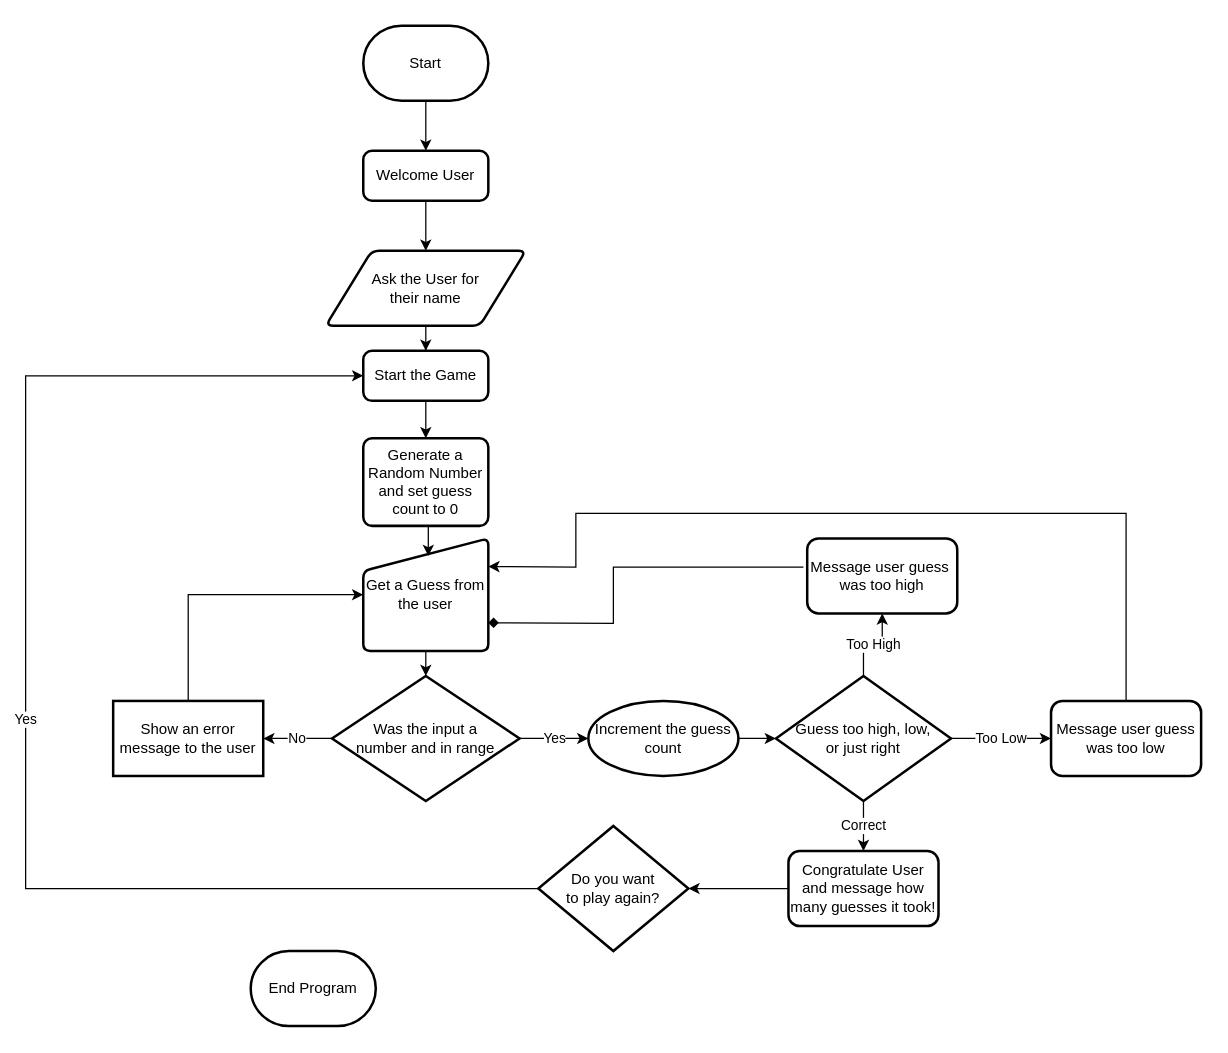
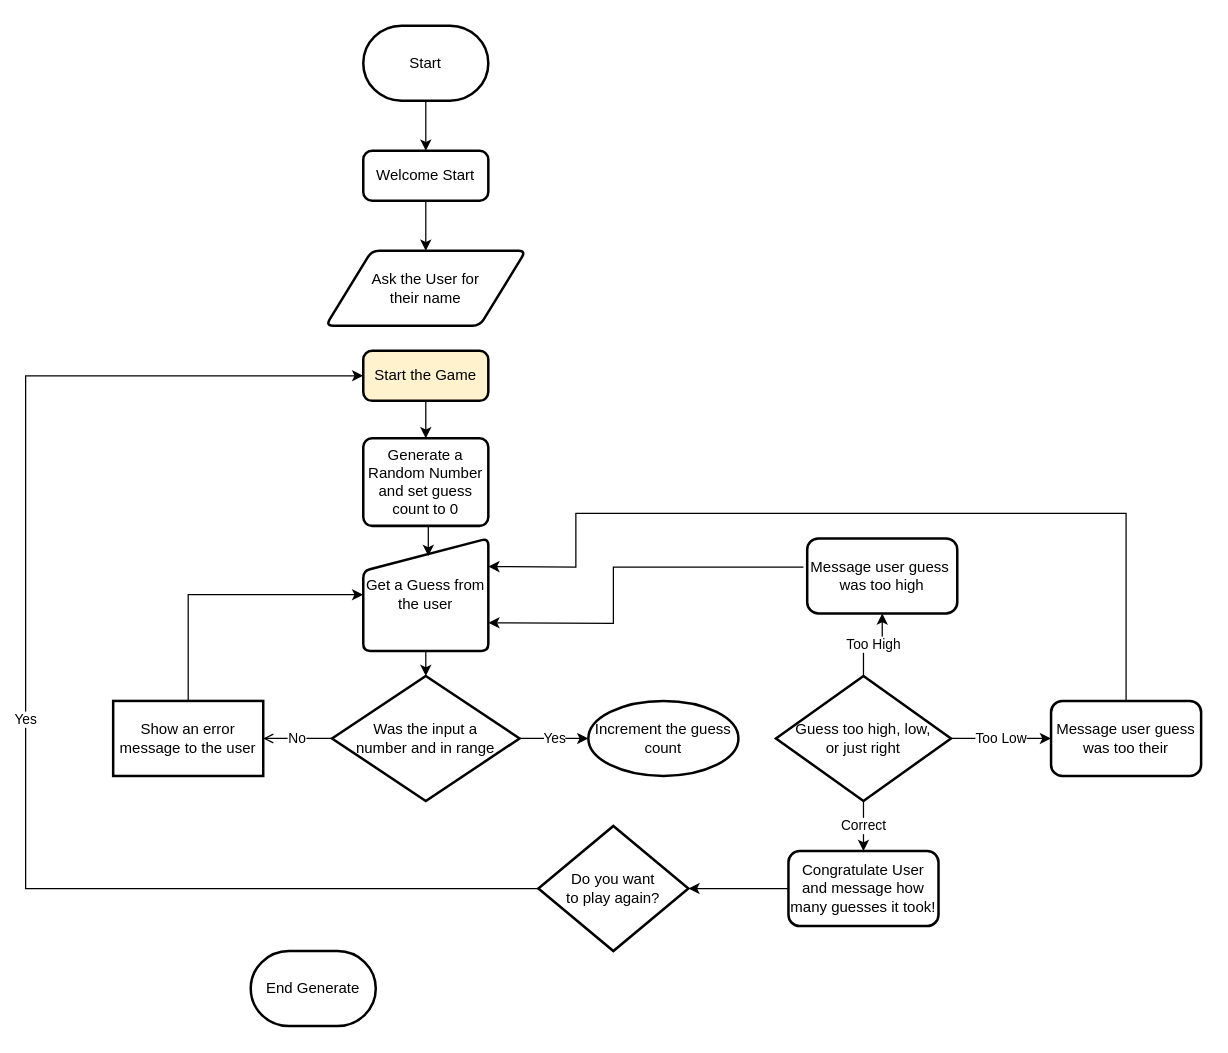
  <mxCell id="0" />
  <mxCell id="1" parent="0" />
  <mxCell id="2" value="" style="edgeStyle=orthogonalEdgeStyle;rounded=0;orthogonalLoop=1;jettySize=auto;html=1;" edge="1" parent="1" source="3" target="5"><mxGeometry relative="1" as="geometry" /></mxCell>
  <mxCell id="3" value="Start" style="strokeWidth=2;html=1;shape=mxgraph.flowchart.terminator;whiteSpace=wrap;" vertex="1" parent="1"><mxGeometry x="290" y="20" width="100" height="60" as="geometry" /></mxCell>
  <mxCell id="4" value="" style="edgeStyle=orthogonalEdgeStyle;rounded=0;orthogonalLoop=1;jettySize=auto;html=1;" edge="1" parent="1" source="5" target="7"><mxGeometry relative="1" as="geometry" /></mxCell>
- <mxCell id="5" value="Welcome User" style="rounded=1;whiteSpace=wrap;html=1;absoluteArcSize=1;arcSize=14;strokeWidth=2;" vertex="1" parent="1"><mxGeometry x="290" y="120" width="100" height="40" as="geometry" /></mxCell>
- <mxCell id="6" value="" style="edgeStyle=orthogonalEdgeStyle;rounded=0;orthogonalLoop=1;jettySize=auto;html=1;" edge="1" parent="1" source="7" target="9"><mxGeometry relative="1" as="geometry" /></mxCell>
+ <mxCell id="5" value="Welcome Start" style="rounded=1;whiteSpace=wrap;html=1;absoluteArcSize=1;arcSize=14;strokeWidth=2;" vertex="1" parent="1"><mxGeometry x="290" y="120" width="100" height="40" as="geometry" /></mxCell>
  <mxCell id="7" value="Ask the User for&lt;div&gt;their name&lt;/div&gt;" style="shape=parallelogram;html=1;strokeWidth=2;perimeter=parallelogramPerimeter;whiteSpace=wrap;rounded=1;arcSize=12;size=0.23;" vertex="1" parent="1"><mxGeometry x="260" y="200" width="160" height="60" as="geometry" /></mxCell>
  <mxCell id="8" value="" style="edgeStyle=orthogonalEdgeStyle;rounded=0;orthogonalLoop=1;jettySize=auto;html=1;entryX=0.5;entryY=0;entryDx=0;entryDy=0;" edge="1" parent="1" source="9" target="10"><mxGeometry relative="1" as="geometry" /></mxCell>
- <mxCell id="9" value="Start the Game" style="rounded=1;whiteSpace=wrap;html=1;absoluteArcSize=1;arcSize=14;strokeWidth=2;" vertex="1" parent="1"><mxGeometry x="290" y="280" width="100" height="40" as="geometry" /></mxCell>
+ <mxCell id="9" value="Start the Game" style="rounded=1;whiteSpace=wrap;html=1;absoluteArcSize=1;arcSize=14;strokeWidth=2;fillColor=#fff2cc;" vertex="1" parent="1"><mxGeometry x="290" y="280" width="100" height="40" as="geometry" /></mxCell>
  <mxCell id="10" value="Generate a Random Number and set guess count to 0" style="rounded=1;whiteSpace=wrap;html=1;absoluteArcSize=1;arcSize=14;strokeWidth=2;" vertex="1" parent="1"><mxGeometry x="290" y="350" width="100" height="70" as="geometry" /></mxCell>
  <mxCell id="11" value="Get a Guess from the user" style="html=1;strokeWidth=2;shape=manualInput;whiteSpace=wrap;rounded=1;size=26;arcSize=11;" vertex="1" parent="1"><mxGeometry x="290" y="430" width="100" height="90" as="geometry" /></mxCell>
  <mxCell id="12" value="" style="edgeStyle=orthogonalEdgeStyle;rounded=0;orthogonalLoop=1;jettySize=auto;html=1;exitX=0.5;exitY=1;exitDx=0;exitDy=0;entryX=0.52;entryY=0.156;entryDx=0;entryDy=0;entryPerimeter=0;" edge="1" parent="1" source="10" target="11"><mxGeometry relative="1" as="geometry"><mxPoint x="430" y="360" as="sourcePoint" /><mxPoint x="430" y="400" as="targetPoint" /></mxGeometry></mxCell>
  <mxCell id="13" value="Yes" style="edgeStyle=orthogonalEdgeStyle;rounded=0;orthogonalLoop=1;jettySize=auto;html=1;" edge="1" parent="1" source="15" target="18"><mxGeometry relative="1" as="geometry" /></mxCell>
- <mxCell id="14" value="No" style="edgeStyle=orthogonalEdgeStyle;rounded=0;orthogonalLoop=1;jettySize=auto;html=1;" edge="1" parent="1" source="15" target="19"><mxGeometry relative="1" as="geometry" /></mxCell>
+ <mxCell id="14" value="No" style="edgeStyle=orthogonalEdgeStyle;rounded=0;orthogonalLoop=1;jettySize=auto;html=1;endArrow=open;" edge="1" parent="1" source="15" target="19"><mxGeometry relative="1" as="geometry" /></mxCell>
  <mxCell id="15" value="Was the input a&lt;div&gt;number and in range&lt;/div&gt;" style="strokeWidth=2;html=1;shape=mxgraph.flowchart.decision;whiteSpace=wrap;" vertex="1" parent="1"><mxGeometry x="265" y="540" width="150" height="100" as="geometry" /></mxCell>
  <mxCell id="16" style="edgeStyle=orthogonalEdgeStyle;rounded=0;orthogonalLoop=1;jettySize=auto;html=1;exitX=0.5;exitY=1;exitDx=0;exitDy=0;entryX=0.5;entryY=0;entryDx=0;entryDy=0;entryPerimeter=0;" edge="1" parent="1" source="11" target="15"><mxGeometry relative="1" as="geometry" /></mxCell>
- <mxCell id="17" value="" style="edgeStyle=orthogonalEdgeStyle;rounded=0;orthogonalLoop=1;jettySize=auto;html=1;" edge="1" parent="1" source="18" target="24"><mxGeometry relative="1" as="geometry" /></mxCell>
  <mxCell id="18" value="Increment the guess count" style="ellipse;whiteSpace=wrap;html=1;strokeWidth=2;" vertex="1" parent="1"><mxGeometry x="470" y="560" width="120" height="60" as="geometry" /></mxCell>
  <mxCell id="19" value="Show an error message to the user" style="whiteSpace=wrap;html=1;strokeWidth=2;" vertex="1" parent="1"><mxGeometry x="90" y="560" width="120" height="60" as="geometry" /></mxCell>
  <mxCell id="20" value="" style="endArrow=classic;html=1;rounded=0;exitX=0.5;exitY=0;exitDx=0;exitDy=0;entryX=0;entryY=0.5;entryDx=0;entryDy=0;" edge="1" parent="1" source="19" target="11"><mxGeometry width="50" height="50" relative="1" as="geometry"><mxPoint x="60" y="480" as="sourcePoint" /><mxPoint x="110" y="430" as="targetPoint" /><Array as="points"><mxPoint x="150" y="475" /></Array></mxGeometry></mxCell>
  <mxCell id="21" value="Too High" style="edgeStyle=orthogonalEdgeStyle;rounded=0;orthogonalLoop=1;jettySize=auto;html=1;" edge="1" parent="1" source="24" target="25"><mxGeometry relative="1" as="geometry" /></mxCell>
  <mxCell id="22" value="Too Low" style="edgeStyle=orthogonalEdgeStyle;rounded=0;orthogonalLoop=1;jettySize=auto;html=1;" edge="1" parent="1" source="24" target="26"><mxGeometry relative="1" as="geometry" /></mxCell>
  <mxCell id="23" value="Correct" style="edgeStyle=orthogonalEdgeStyle;rounded=0;orthogonalLoop=1;jettySize=auto;html=1;" edge="1" parent="1" source="24" target="28"><mxGeometry relative="1" as="geometry" /></mxCell>
  <mxCell id="24" value="Guess too high, low&lt;span style=&quot;background-color: transparent; color: light-dark(rgb(0, 0, 0), rgb(255, 255, 255));&quot;&gt;,&lt;/span&gt;&lt;div&gt;&lt;span style=&quot;background-color: transparent; color: light-dark(rgb(0, 0, 0), rgb(255, 255, 255));&quot;&gt;or just right&lt;/span&gt;&lt;/div&gt;" style="rhombus;whiteSpace=wrap;html=1;strokeWidth=2;" vertex="1" parent="1"><mxGeometry x="620" y="540" width="140" height="100" as="geometry" /></mxCell>
  <mxCell id="25" value="Message user guess&amp;nbsp;&lt;div&gt;was too high&lt;/div&gt;" style="rounded=1;whiteSpace=wrap;html=1;strokeWidth=2;" vertex="1" parent="1"><mxGeometry x="645" y="430" width="120" height="60" as="geometry" /></mxCell>
- <mxCell id="26" value="Message user guess was too low" style="rounded=1;whiteSpace=wrap;html=1;strokeWidth=2;" vertex="1" parent="1"><mxGeometry x="840" y="560" width="120" height="60" as="geometry" /></mxCell>
+ <mxCell id="26" value="Message user guess was too their" style="rounded=1;whiteSpace=wrap;html=1;strokeWidth=2;" vertex="1" parent="1"><mxGeometry x="840" y="560" width="120" height="60" as="geometry" /></mxCell>
  <mxCell id="27" value="" style="edgeStyle=orthogonalEdgeStyle;rounded=0;orthogonalLoop=1;jettySize=auto;html=1;" edge="1" parent="1" source="28" target="31"><mxGeometry relative="1" as="geometry" /></mxCell>
  <mxCell id="28" value="Congratulate User and message how many guesses it took!" style="rounded=1;whiteSpace=wrap;html=1;strokeWidth=2;" vertex="1" parent="1"><mxGeometry x="630" y="680" width="120" height="60" as="geometry" /></mxCell>
- <mxCell id="29" value="" style="endArrow=diamond;html=1;rounded=0;exitX=-0.025;exitY=0.383;exitDx=0;exitDy=0;exitPerimeter=0;entryX=1;entryY=0.75;entryDx=0;entryDy=0;" edge="1" parent="1" source="25" target="11"><mxGeometry width="50" height="50" relative="1" as="geometry"><mxPoint x="540" y="470" as="sourcePoint" /><mxPoint x="590" y="420" as="targetPoint" /><Array as="points"><mxPoint x="490" y="453" /><mxPoint x="490" y="498" /></Array></mxGeometry></mxCell>
+ <mxCell id="29" value="" style="endArrow=classic;html=1;rounded=0;exitX=-0.025;exitY=0.383;exitDx=0;exitDy=0;exitPerimeter=0;entryX=1;entryY=0.75;entryDx=0;entryDy=0;" edge="1" parent="1" source="25" target="11"><mxGeometry width="50" height="50" relative="1" as="geometry"><mxPoint x="540" y="470" as="sourcePoint" /><mxPoint x="590" y="420" as="targetPoint" /><Array as="points"><mxPoint x="490" y="453" /><mxPoint x="490" y="498" /></Array></mxGeometry></mxCell>
  <mxCell id="30" value="" style="endArrow=classic;html=1;rounded=0;exitX=0.5;exitY=0;exitDx=0;exitDy=0;entryX=1;entryY=0.25;entryDx=0;entryDy=0;" edge="1" parent="1" source="26" target="11"><mxGeometry width="50" height="50" relative="1" as="geometry"><mxPoint x="890" y="530" as="sourcePoint" /><mxPoint x="940" y="480" as="targetPoint" /><Array as="points"><mxPoint x="900" y="410" /><mxPoint x="460" y="410" /><mxPoint x="460" y="453" /></Array></mxGeometry></mxCell>
  <mxCell id="31" value="Do you want&lt;div&gt;to play again?&lt;/div&gt;" style="strokeWidth=2;html=1;shape=mxgraph.flowchart.decision;whiteSpace=wrap;" vertex="1" parent="1"><mxGeometry x="430" y="660" width="120" height="100" as="geometry" /></mxCell>
  <mxCell id="32" value="Yes" style="endArrow=classic;html=1;rounded=0;exitX=0;exitY=0.5;exitDx=0;exitDy=0;exitPerimeter=0;entryX=0;entryY=0.5;entryDx=0;entryDy=0;" edge="1" parent="1" source="31" target="9"><mxGeometry width="50" height="50" relative="1" as="geometry"><mxPoint x="130" y="790" as="sourcePoint" /><mxPoint x="180" y="740" as="targetPoint" /><Array as="points"><mxPoint x="20" y="710" /><mxPoint x="20" y="300" /></Array></mxGeometry></mxCell>
- <mxCell id="33" value="End Program" style="strokeWidth=2;html=1;shape=mxgraph.flowchart.terminator;whiteSpace=wrap;" vertex="1" parent="1"><mxGeometry x="200" y="760" width="100" height="60" as="geometry" /></mxCell>
+ <mxCell id="33" value="End Generate" style="strokeWidth=2;html=1;shape=mxgraph.flowchart.terminator;whiteSpace=wrap;" vertex="1" parent="1"><mxGeometry x="200" y="760" width="100" height="60" as="geometry" /></mxCell>
